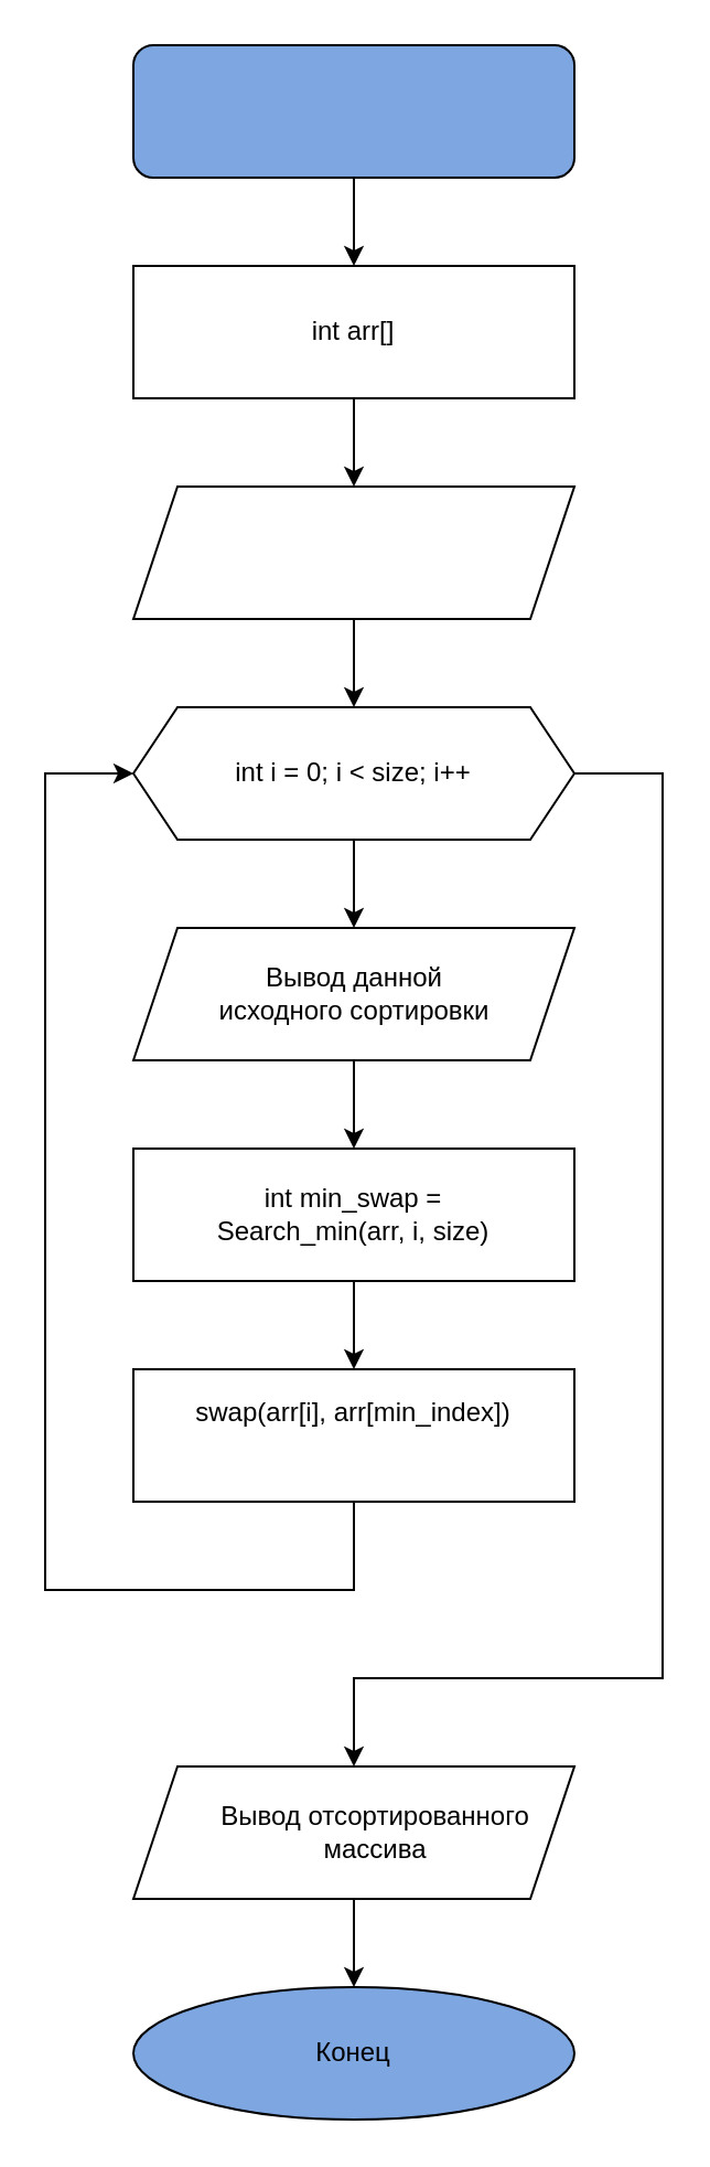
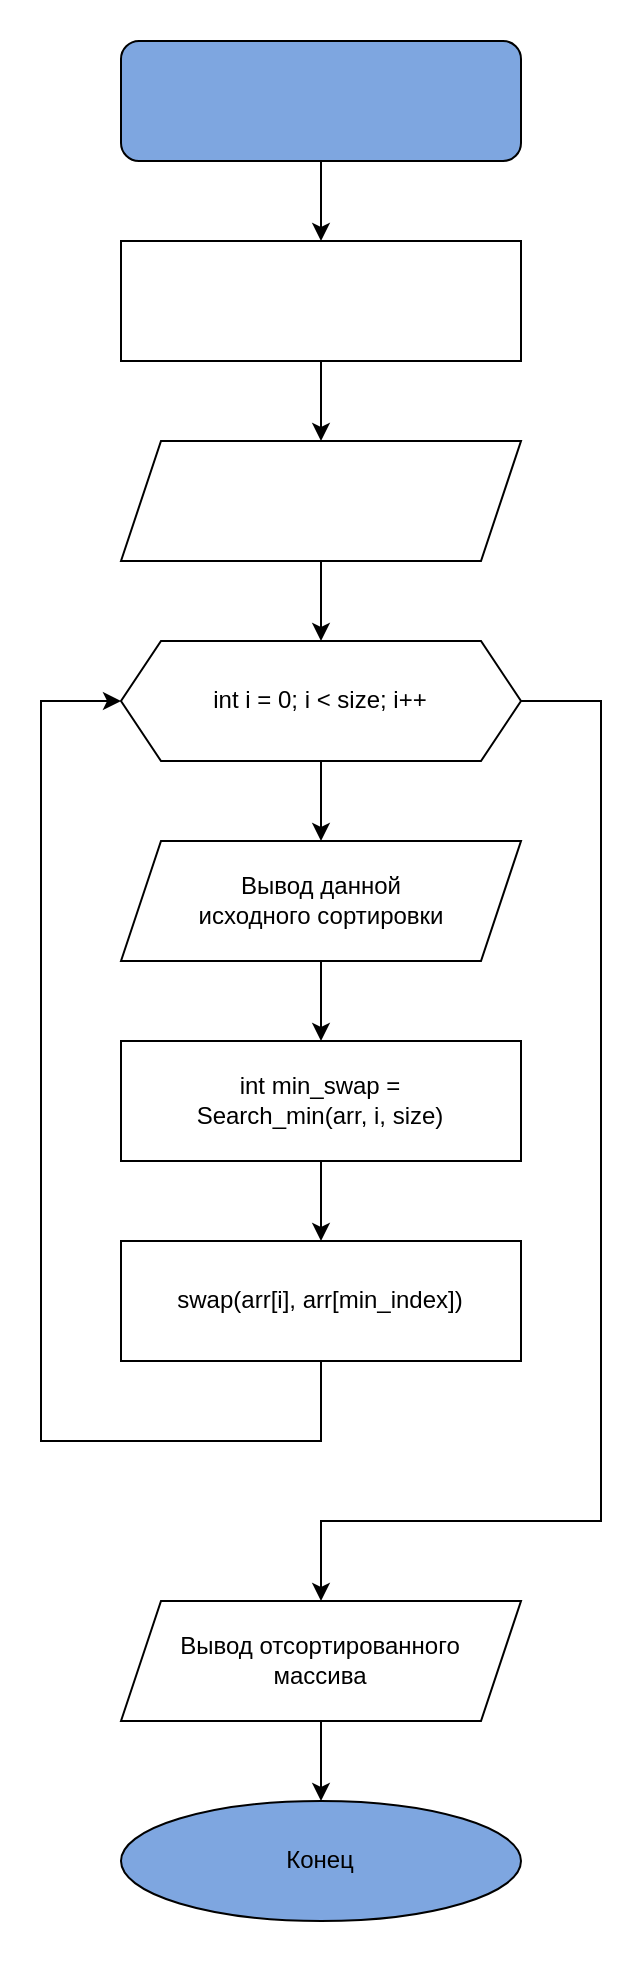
  <mxCell id="0" />
  <mxCell id="1" parent="0" />
  <mxCell id="2" value="" style="rounded=1;whiteSpace=wrap;html=1;fillColor=#7EA6E0;" parent="1" vertex="1"><mxGeometry x="60" y="20" width="200" height="60" as="geometry" /></mxCell>
  <mxCell id="3" value="" style="endArrow=classic;html=1;rounded=0;exitX=0.5;exitY=1;exitDx=0;exitDy=0;" parent="1" source="2" edge="1"><mxGeometry width="50" height="50" relative="1" as="geometry"><mxPoint x="150" y="150" as="sourcePoint" /><mxPoint x="160" y="120" as="targetPoint" /></mxGeometry></mxCell>
  <mxCell id="4" value="" style="rounded=0;whiteSpace=wrap;html=1;" parent="1" vertex="1"><mxGeometry x="60" y="120" width="200" height="60" as="geometry" /></mxCell>
- <mxCell id="5" value="int arr[]" style="text;html=1;strokeColor=none;fillColor=none;align=center;verticalAlign=middle;whiteSpace=wrap;rounded=0;" parent="1" vertex="1"><mxGeometry x="130" y="135" width="60" height="30" as="geometry" /></mxCell>
  <mxCell id="6" value="" style="shape=parallelogram;perimeter=parallelogramPerimeter;whiteSpace=wrap;html=1;fixedSize=1;" parent="1" vertex="1"><mxGeometry x="60" y="220" width="200" height="60" as="geometry" /></mxCell>
  <mxCell id="7" value="" style="endArrow=classic;html=1;rounded=0;exitX=0.5;exitY=1;exitDx=0;exitDy=0;" parent="1" source="6" edge="1"><mxGeometry width="50" height="50" relative="1" as="geometry"><mxPoint x="170" y="390" as="sourcePoint" /><mxPoint x="160" y="320" as="targetPoint" /></mxGeometry></mxCell>
  <mxCell id="8" style="edgeStyle=orthogonalEdgeStyle;rounded=0;orthogonalLoop=1;jettySize=auto;html=1;exitX=0.5;exitY=1;exitDx=0;exitDy=0;entryX=0.5;entryY=0;entryDx=0;entryDy=0;" parent="1" source="10" target="13" edge="1"><mxGeometry relative="1" as="geometry" /></mxCell>
  <mxCell id="9" style="edgeStyle=orthogonalEdgeStyle;rounded=0;orthogonalLoop=1;jettySize=auto;html=1;exitX=1;exitY=0.5;exitDx=0;exitDy=0;entryX=0.5;entryY=0;entryDx=0;entryDy=0;" parent="1" source="10" target="25" edge="1"><mxGeometry relative="1" as="geometry"><Array as="points"><mxPoint x="300" y="350" /><mxPoint x="300" y="760" /><mxPoint x="160" y="760" /></Array></mxGeometry></mxCell>
  <mxCell id="10" value="" style="shape=hexagon;perimeter=hexagonPerimeter2;whiteSpace=wrap;html=1;fixedSize=1;" parent="1" vertex="1"><mxGeometry x="60" y="320" width="200" height="60" as="geometry" /></mxCell>
  <mxCell id="11" value="int i = 0; i &amp;lt; size; i++" style="text;html=1;strokeColor=none;fillColor=none;align=center;verticalAlign=middle;whiteSpace=wrap;rounded=0;" parent="1" vertex="1"><mxGeometry x="102" y="335" width="116" height="30" as="geometry" /></mxCell>
  <mxCell id="12" style="edgeStyle=orthogonalEdgeStyle;rounded=0;orthogonalLoop=1;jettySize=auto;html=1;exitX=0.5;exitY=1;exitDx=0;exitDy=0;entryX=0.5;entryY=0;entryDx=0;entryDy=0;" parent="1" source="13" target="15" edge="1"><mxGeometry relative="1" as="geometry" /></mxCell>
  <mxCell id="13" value="" style="shape=parallelogram;perimeter=parallelogramPerimeter;whiteSpace=wrap;html=1;fixedSize=1;" parent="1" vertex="1"><mxGeometry x="60" y="420" width="200" height="60" as="geometry" /></mxCell>
  <mxCell id="14" value="Вывод данной исходного сортировки" style="text;html=1;strokeColor=none;fillColor=none;align=center;verticalAlign=middle;whiteSpace=wrap;rounded=0;" parent="1" vertex="1"><mxGeometry x="92.5" y="435" width="135" height="30" as="geometry" /></mxCell>
  <mxCell id="15" value="" style="rounded=0;whiteSpace=wrap;html=1;" parent="1" vertex="1"><mxGeometry x="60" y="520" width="200" height="60" as="geometry" /></mxCell>
  <mxCell id="16" value="int min_swap = Search_min(arr, i, size)" style="text;html=1;strokeColor=none;fillColor=none;align=center;verticalAlign=middle;whiteSpace=wrap;rounded=0;" parent="1" vertex="1"><mxGeometry x="90" y="535" width="140" height="30" as="geometry" /></mxCell>
  <mxCell id="17" style="edgeStyle=orthogonalEdgeStyle;rounded=0;orthogonalLoop=1;jettySize=auto;html=1;exitX=0.5;exitY=1;exitDx=0;exitDy=0;entryX=0;entryY=0.5;entryDx=0;entryDy=0;" parent="1" source="18" target="10" edge="1"><mxGeometry relative="1" as="geometry"><Array as="points"><mxPoint x="160" y="720" /><mxPoint x="20" y="720" /><mxPoint x="20" y="350" /></Array></mxGeometry></mxCell>
  <mxCell id="18" value="" style="rounded=0;whiteSpace=wrap;html=1;" parent="1" vertex="1"><mxGeometry x="60" y="620" width="200" height="60" as="geometry" /></mxCell>
- <mxCell id="19" value="swap(arr[i], arr[min_index])" style="text;html=1;strokeColor=none;fillColor=none;align=center;verticalAlign=middle;whiteSpace=wrap;rounded=0;" parent="1" vertex="1"><mxGeometry x="85" y="625" width="150" height="30" as="geometry" /></mxCell>
+ <mxCell id="19" value="swap(arr[i], arr[min_index])" style="text;html=1;strokeColor=none;fillColor=none;align=center;verticalAlign=middle;whiteSpace=wrap;rounded=0;" parent="1" vertex="1"><mxGeometry x="85" y="635" width="150" height="30" as="geometry" /></mxCell>
  <mxCell id="20" value="" style="endArrow=classic;html=1;rounded=0;exitX=0.5;exitY=1;exitDx=0;exitDy=0;entryX=0.5;entryY=0;entryDx=0;entryDy=0;" parent="1" source="15" target="18" edge="1"><mxGeometry width="50" height="50" relative="1" as="geometry"><mxPoint x="290" y="620" as="sourcePoint" /><mxPoint x="340" y="570" as="targetPoint" /></mxGeometry></mxCell>
  <mxCell id="21" value="" style="endArrow=classic;html=1;rounded=0;exitX=0.5;exitY=1;exitDx=0;exitDy=0;" parent="1" source="4" edge="1"><mxGeometry width="50" height="50" relative="1" as="geometry"><mxPoint x="310" y="220" as="sourcePoint" /><mxPoint x="160" y="220" as="targetPoint" /></mxGeometry></mxCell>
  <mxCell id="22" value="" style="ellipse;whiteSpace=wrap;html=1;fillColor=#7EA6E0;" parent="1" vertex="1"><mxGeometry x="60" y="900" width="200" height="60" as="geometry" /></mxCell>
  <mxCell id="23" value="Конец" style="text;html=1;strokeColor=none;fillColor=none;align=center;verticalAlign=middle;whiteSpace=wrap;rounded=0;" parent="1" vertex="1"><mxGeometry x="130" y="915" width="60" height="30" as="geometry" /></mxCell>
  <mxCell id="24" style="edgeStyle=orthogonalEdgeStyle;rounded=0;orthogonalLoop=1;jettySize=auto;html=1;exitX=0.5;exitY=1;exitDx=0;exitDy=0;entryX=0.5;entryY=0;entryDx=0;entryDy=0;" parent="1" source="25" target="22" edge="1"><mxGeometry relative="1" as="geometry" /></mxCell>
  <mxCell id="25" value="" style="shape=parallelogram;perimeter=parallelogramPerimeter;whiteSpace=wrap;html=1;fixedSize=1;" parent="1" vertex="1"><mxGeometry x="60" y="800" width="200" height="60" as="geometry" /></mxCell>
- <mxCell id="26" value="Вывод отсортированного массива" style="text;html=1;strokeColor=none;fillColor=none;align=center;verticalAlign=middle;whiteSpace=wrap;rounded=0;" parent="1" vertex="1"><mxGeometry x="95" y="815" width="150" height="30" as="geometry" /></mxCell>
+ <mxCell id="26" value="Вывод отсортированного массива" style="text;html=1;strokeColor=none;fillColor=none;align=center;verticalAlign=middle;whiteSpace=wrap;rounded=0;" parent="1" vertex="1"><mxGeometry x="85" y="815" width="150" height="30" as="geometry" /></mxCell>
